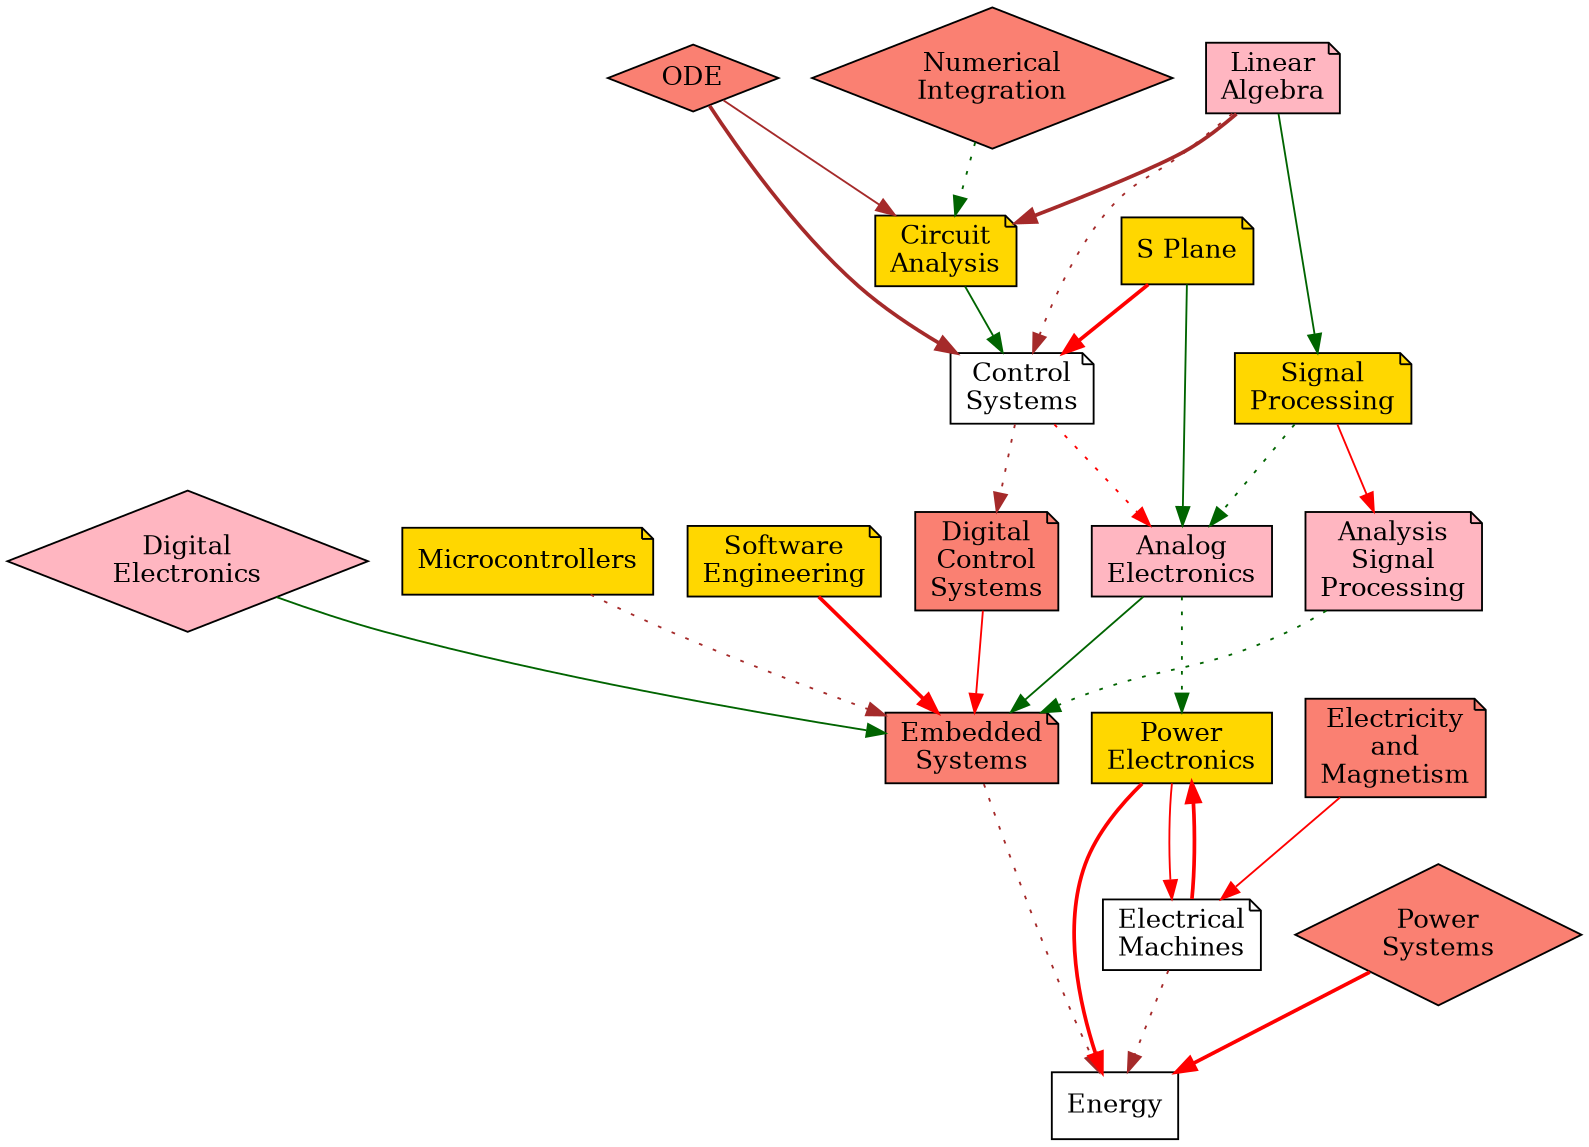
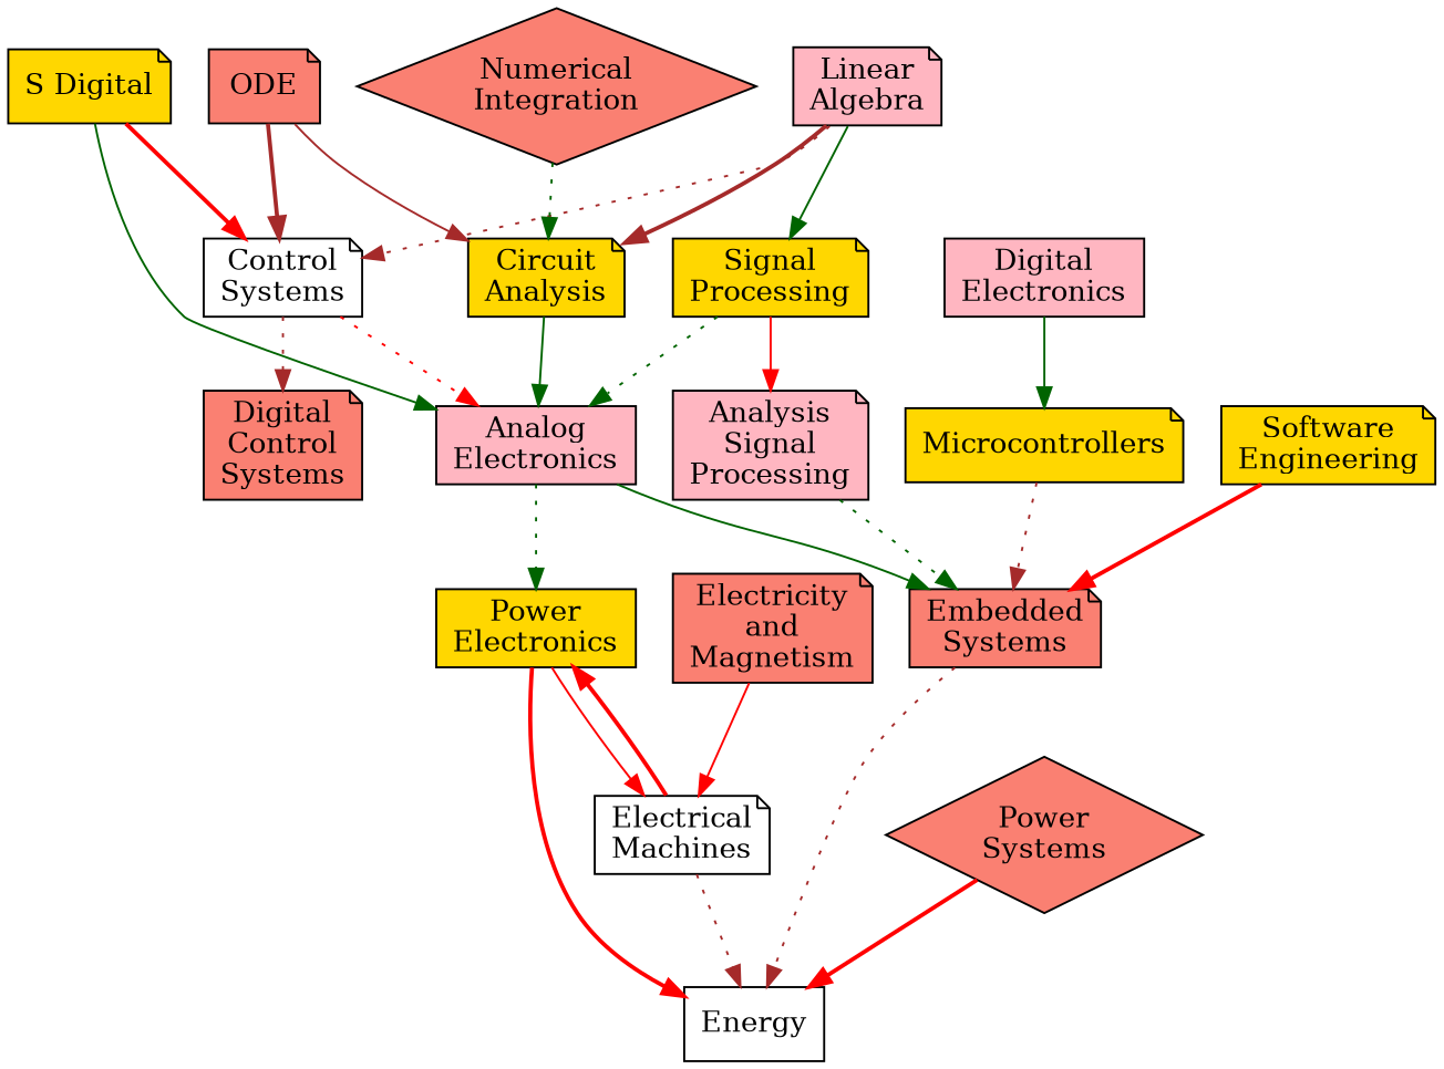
  digraph {
    node [fillcolor=gold shape=note style=filled]
    edge [color=red style=solid]
    n1 [fillcolor=lightpink label="Linear\nAlgebra"]
    n2 [label="Signal\nProcessing"]
    n3 [fillcolor=white label="Control\nSystems"]
    n4 [label="Circuit\nAnalysis"]
    n5 [fillcolor=lightpink label="Analog\nElectronics" shape=box]
    n6 [fillcolor=lightpink label="Analysis\nSignal\nProcessing"]
    n7 [fillcolor=salmon label="Digital\nControl\nSystems"]
-   n8 [fillcolor=salmon label=ODE shape=diamond]
+   n8 [fillcolor=salmon label=ODE]
    n9 [fillcolor=salmon label="Numerical\nIntegration" shape=diamond]
-   n10 [label="S Plane"]
+   n10 [label="S Digital"]
    n11 [fillcolor=salmon label="Embedded\nSystems"]
    n12 [label="Power\nElectronics" shape=box]
    n13 [fillcolor=salmon label="Electricity\nand\nMagnetism"]
    n14 [fillcolor=white label="Electrical\nMachines"]
    n15 [fillcolor=white label=Energy shape=box]
-   n16 [fillcolor=lightpink label="Digital\nElectronics" shape=diamond]
+   n16 [fillcolor=lightpink label="Digital\nElectronics" shape=box]
    n17 [fillcolor=salmon label="Power\nSystems" shape=diamond]
    n18 [label=Microcontrollers]
    n19 [label="Software\nEngineering"]
    n1 -> n2 [color=darkgreen]
    n1 -> n3 [color=brown style=dotted]
    n1 -> n4 [color=brown style=bold]
    n2 -> n5 [color=darkgreen style=dotted]
    n2 -> n6
    n3 -> n5 [style=dotted]
    n3 -> n7 [color=brown style=dotted]
-   n4 -> n3 [color=darkgreen]
+   n4 -> n5 [color=darkgreen]
    n5 -> n11 [color=darkgreen]
    n5 -> n12 [color=darkgreen style=dotted]
    n6 -> n11 [color=darkgreen style=dotted]
-   n7 -> n11
    n8 -> n3 [color=brown style=bold]
    n8 -> n4 [color=brown]
    n9 -> n4 [color=darkgreen style=dotted]
    n10 -> n3 [style=bold]
    n10 -> n5 [color=darkgreen]
    n11 -> n15 [color=brown style=dotted]
    n12 -> n14
    n12 -> n15 [style=bold]
    n13 -> n14
    n14 -> n12 [style=bold]
    n14 -> n15 [color=brown style=dotted]
-   n16 -> n11 [color=darkgreen]
+   n16 -> n18 [color=darkgreen]
    n17 -> n15 [style=bold]
    n18 -> n11 [color=brown style=dotted]
    n19 -> n11 [style=bold]
  }
